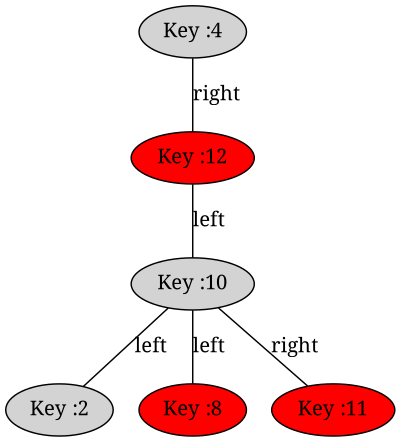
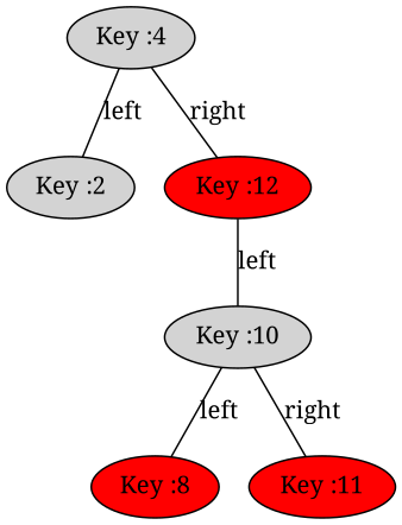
  graph {
    fontname="Noto Serif"
    node [fillcolor=lightgrey fontname="Noto Serif" style=filled]
    edge [fontname="Noto Serif"]
    n1 [label="Key :4"]
    n2 [label="Key :2"]
    n3 [fillcolor=red label="Key :12"]
    n4 [label="Key :10"]
    n5 [fillcolor=red label="Key :8"]
    n6 [fillcolor=red label="Key :11"]
-   n4 -- n2 [label=left]
+   n1 -- n2 [label=left]
    n1 -- n3 [label=right]
    n3 -- n4 [label=left]
    n4 -- n5 [label=left]
    n4 -- n6 [label=right]
  }
